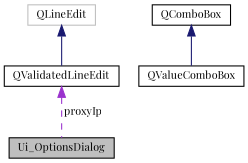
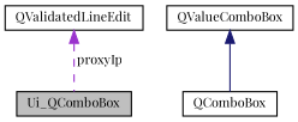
  digraph {
    fontname="Playfair Display"
    node [color=black fillcolor=white fontname="Playfair Display" fontsize=10 shape=record style=filled]
    edge [color=midnightblue dir=back fontname="Playfair Display" fontsize=10 labelfontname=Helvetica labelfontsize=10 style=solid]
-   n1 [fillcolor=grey75 fontcolor=black height=0.2 label=Ui_OptionsDialog width=0.4]
+   n1 [fillcolor=grey75 fontcolor=black height=0.2 label=Ui_QComboBox width=0.4]
    n2 [height=0.2 label=QValidatedLineEdit width=0.4]
-   n3 [color=grey75 height=0.2 label=QLineEdit width=0.4]
    n4 [height=0.2 label=QValueComboBox width=0.4]
    n5 [height=0.2 label=QComboBox width=0.4]
    n2 -> n1 [color=darkorchid3 label=" proxyIp" style=dashed]
-   n3 -> n2
-   n5 -> n4
+   n4 -> n5
  }
